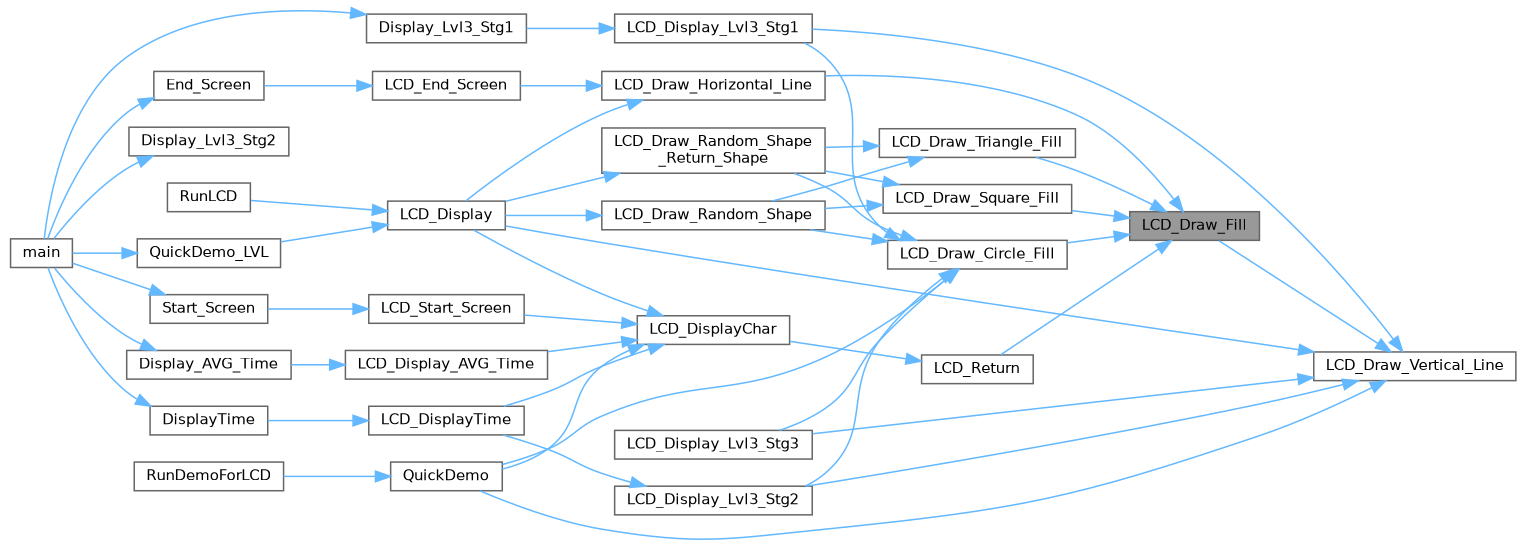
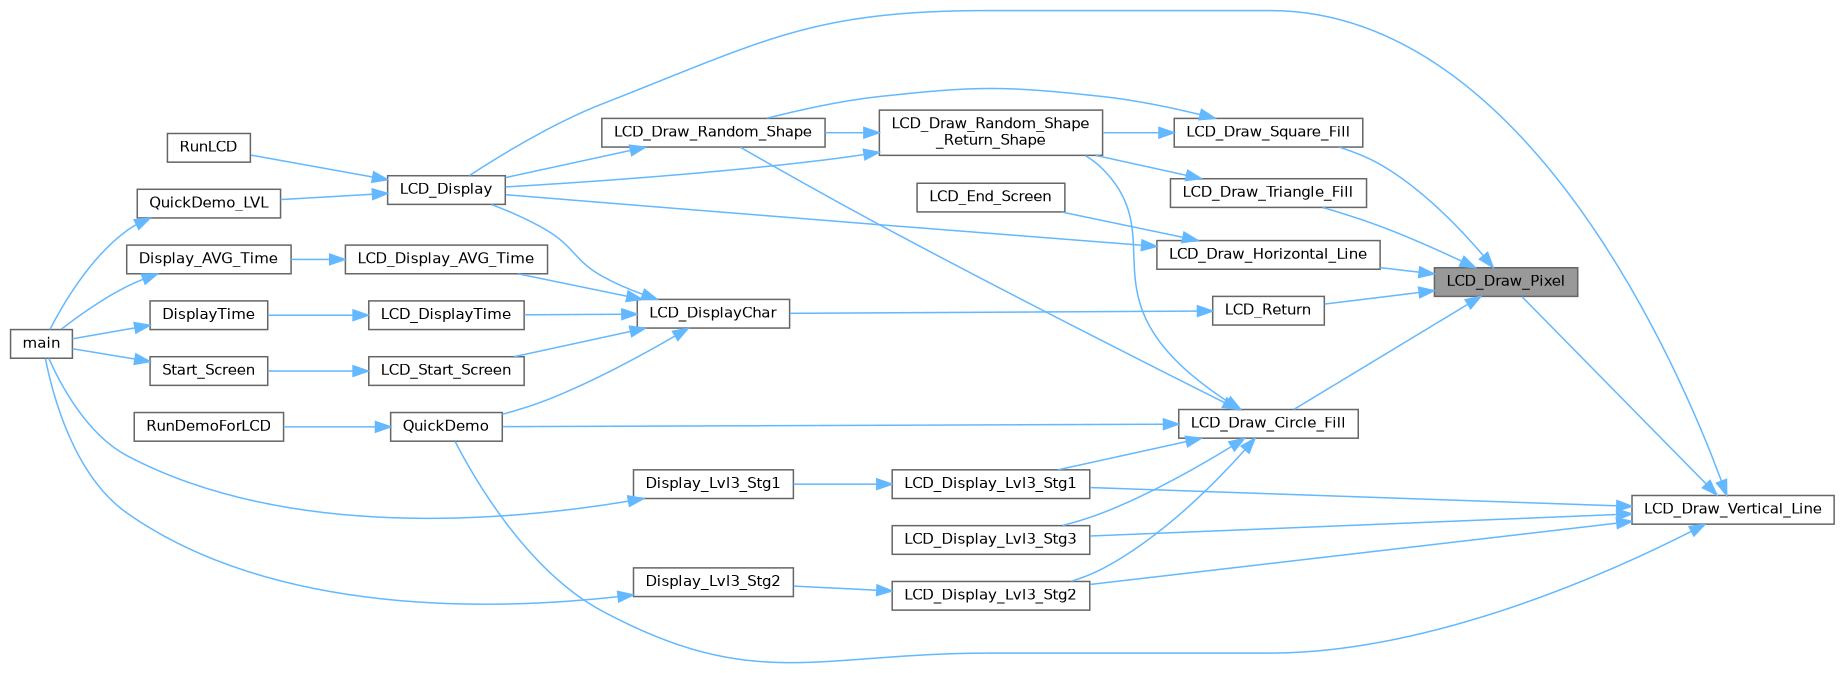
  digraph {
    rankdir=RL
    node [color=grey40 fillcolor=white fontname=Helvetica fontsize=10 shape=box style=filled]
    edge [color=steelblue1 dir=back fontname=Helvetica fontsize=10 labelfontname=Helvetica labelfontsize=10 style=solid]
-   n1 [color=gray40 fillcolor=grey60 fontcolor=black height=0.2 label=LCD_Draw_Fill width=0.4]
+   n1 [color=gray40 fillcolor=grey60 fontcolor=black height=0.2 label=LCD_Draw_Pixel width=0.4]
    n2 [height=0.2 label=LCD_Draw_Circle_Fill width=0.4]
    n3 [height=0.2 label=LCD_Draw_Horizontal_Line width=0.4]
    n4 [height=0.2 label=LCD_Draw_Square_Fill width=0.4]
    n5 [height=0.2 label=LCD_Draw_Triangle_Fill width=0.4]
    n6 [height=0.2 label=LCD_Return width=0.4]
    n7 [height=0.2 label=LCD_Display_Lvl3_Stg1 width=0.4]
    n8 [height=0.2 label=LCD_Display_Lvl3_Stg2 width=0.4]
    n9 [height=0.2 label=LCD_Display_Lvl3_Stg3 width=0.4]
    n10 [height=0.2 label=LCD_Draw_Random_Shape width=0.4]
    n11 [height=0.2 label="LCD_Draw_Random_Shape\l_Return_Shape" width=0.4]
    n12 [height=0.2 label=QuickDemo width=0.4]
    n13 [height=0.2 label=LCD_Display width=0.4]
    n14 [height=0.2 label=LCD_End_Screen width=0.4]
    n15 [height=0.2 label=LCD_Draw_Vertical_Line width=0.4]
    n16 [height=0.2 label=LCD_DisplayChar width=0.4]
    n17 [height=0.2 label=Display_Lvl3_Stg1 width=0.4]
    n18 [height=0.2 label=Display_Lvl3_Stg2 width=0.4]
    n19 [height=0.2 label=RunDemoForLCD width=0.4]
    n20 [height=0.2 label=main width=0.4]
    n21 [height=0.2 label=QuickDemo_LVL width=0.4]
    n22 [height=0.2 label=RunLCD width=0.4]
    n23 [height=0.2 label=LCD_Display_AVG_Time width=0.4]
    n24 [height=0.2 label=LCD_DisplayTime width=0.4]
    n25 [height=0.2 label=LCD_Start_Screen width=0.4]
    n26 [height=0.2 label=Display_AVG_Time width=0.4]
    n27 [height=0.2 label=DisplayTime width=0.4]
-   n28 [height=0.2 label=End_Screen width=0.4]
    n29 [height=0.2 label=Start_Screen width=0.4]
    n1 -> n2
    n1 -> n3
    n1 -> n4
    n1 -> n5
    n1 -> n6
    n2 -> n7
    n2 -> n8
    n2 -> n9
    n2 -> n10
    n2 -> n11
    n2 -> n12
    n3 -> n13
    n3 -> n14
    n4 -> n10
    n4 -> n11
-   n5 -> n10
+   n11 -> n10
    n5 -> n11
    n6 -> n16
    n7 -> n17
-   n8 -> n24
+   n8 -> n18
    n10 -> n13
    n11 -> n13
    n12 -> n19
    n13 -> n21
    n13 -> n22
-   n14 -> n28
    n15 -> n1
    n15 -> n7
    n15 -> n8
    n15 -> n9
    n15 -> n12
    n15 -> n13
    n16 -> n12
    n16 -> n13
    n16 -> n23
    n16 -> n24
    n16 -> n25
    n17 -> n20
    n18 -> n20
    n21 -> n20
    n23 -> n26
    n24 -> n27
    n25 -> n29
    n26 -> n20
    n27 -> n20
-   n28 -> n20
    n29 -> n20
  }
